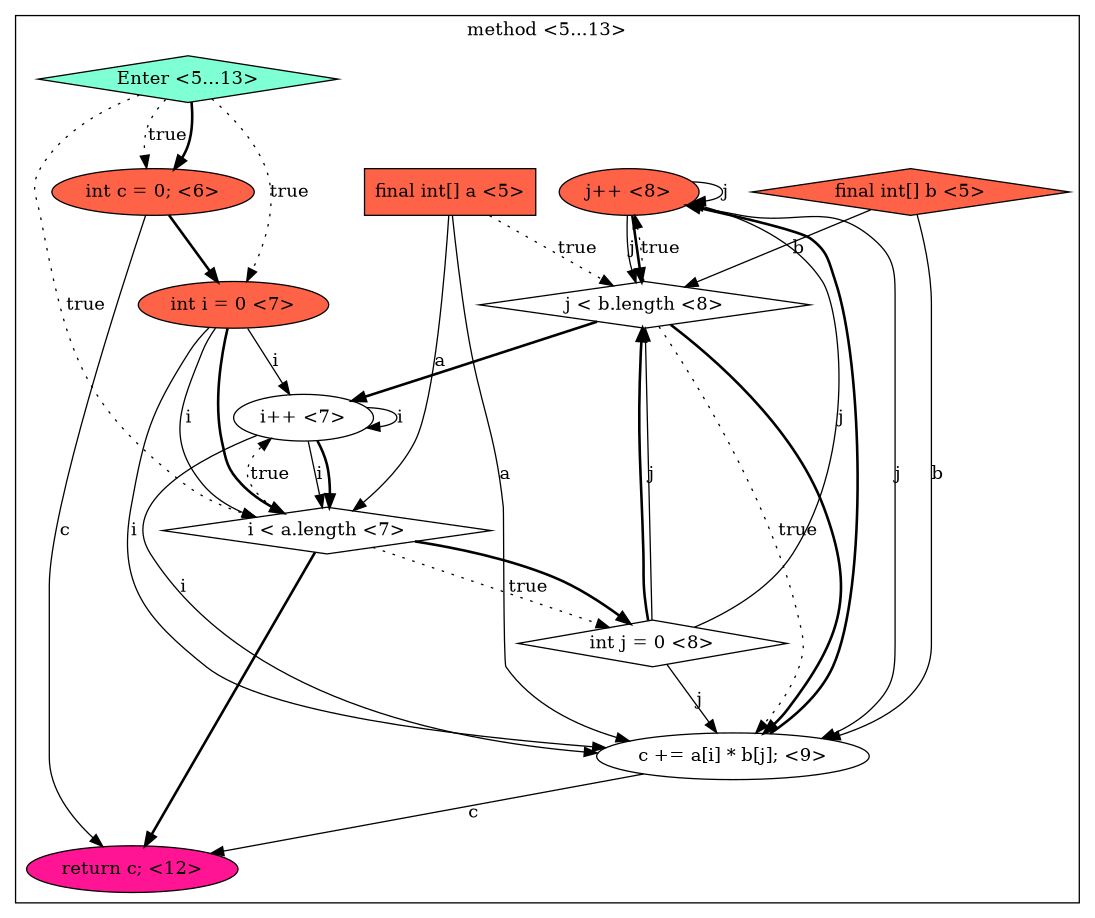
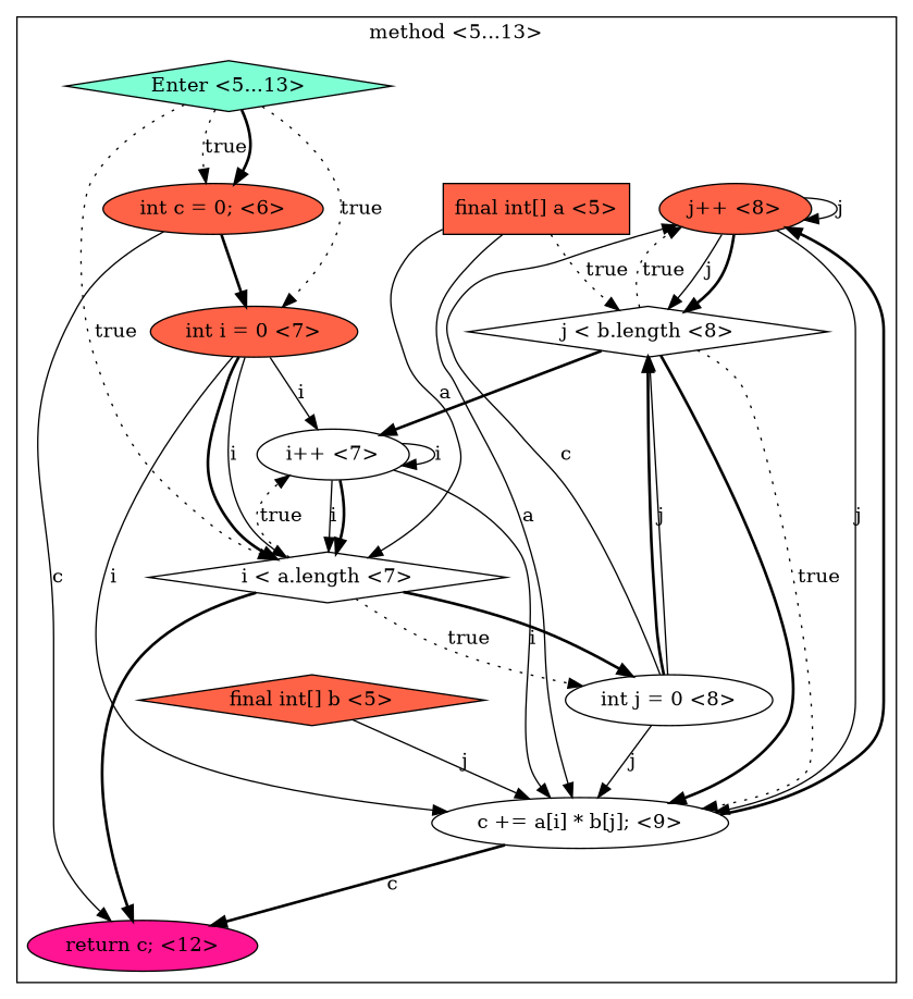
  digraph {
    node [fillcolor=tomato shape=ellipse style=filled]
    edge [style=solid]
    n1 [label="j++ <8>"]
    n2 [fillcolor=white label="j < b.length <8>" shape=diamond]
    n3 [fillcolor=white label="c += a[i] * b[j]; <9>"]
    n4 [fillcolor=deeppink label="return c; <12>"]
    n5 [label="int c = 0; <6>"]
    n6 [label="int i = 0 <7>"]
    n7 [fillcolor=aquamarine label="Enter <5...13>" shape=diamond]
    n8 [fillcolor=white label="i < a.length <7>" shape=diamond]
    n9 [fillcolor=white label="i++ <7>"]
    n10 [label="final int[] b <5>" shape=diamond]
-   n11 [fillcolor=white label="int j = 0 <8>" shape=diamond]
+   n11 [fillcolor=white label="int j = 0 <8>"]
    n12 [label="final int[] a <5>" shape=box]
    subgraph cluster_1 {
      label="method <5...13>"
      n1
      n2
      n3
      n4
      n5
      n6
      n7
      n8
      n9
      n10
      n11
      n12
    }
    n1 -> n1 [label=j]
    n1 -> n2 [label=j]
    n1 -> n2 [style=bold]
    n1 -> n3 [label=j]
    n2 -> n1 [label=true style=dotted]
    n2 -> n3 [label=true style=dotted]
    n2 -> n3 [style=bold]
    n2 -> n9 [style=bold]
    n3 -> n1 [style=bold]
-   n3 -> n4 [label=c]
+   n3 -> n4 [label=c style=bold]
    n5 -> n4 [label=c]
    n5 -> n6 [style=bold]
    n6 -> n3 [label=i]
    n6 -> n8 [label=i]
    n6 -> n8 [style=bold]
    n6 -> n9 [label=i]
    n7 -> n5 [label=true style=dotted]
    n7 -> n5 [style=bold]
    n7 -> n6 [label=true style=dotted]
    n7 -> n8 [label=true style=dotted]
    n8 -> n4 [style=bold]
    n8 -> n9 [label=true style=dotted]
    n8 -> n11 [label=true style=dotted]
    n8 -> n11 [style=bold]
    n9 -> n3 [label=i]
    n9 -> n8 [label=i]
    n9 -> n8 [style=bold]
    n9 -> n9 [label=i]
-   n10 -> n2 [label=b]
-   n10 -> n3 [label=b]
-   n11 -> n1 [label=j]
+   n10 -> n3 [label=j]
+   n11 -> n1 [label=c]
    n11 -> n2 [label=j]
    n11 -> n2 [style=bold]
    n11 -> n3 [label=j]
    n12 -> n2 [label=true style=dotted]
    n12 -> n3 [label=a]
    n12 -> n8 [label=a]
  }
